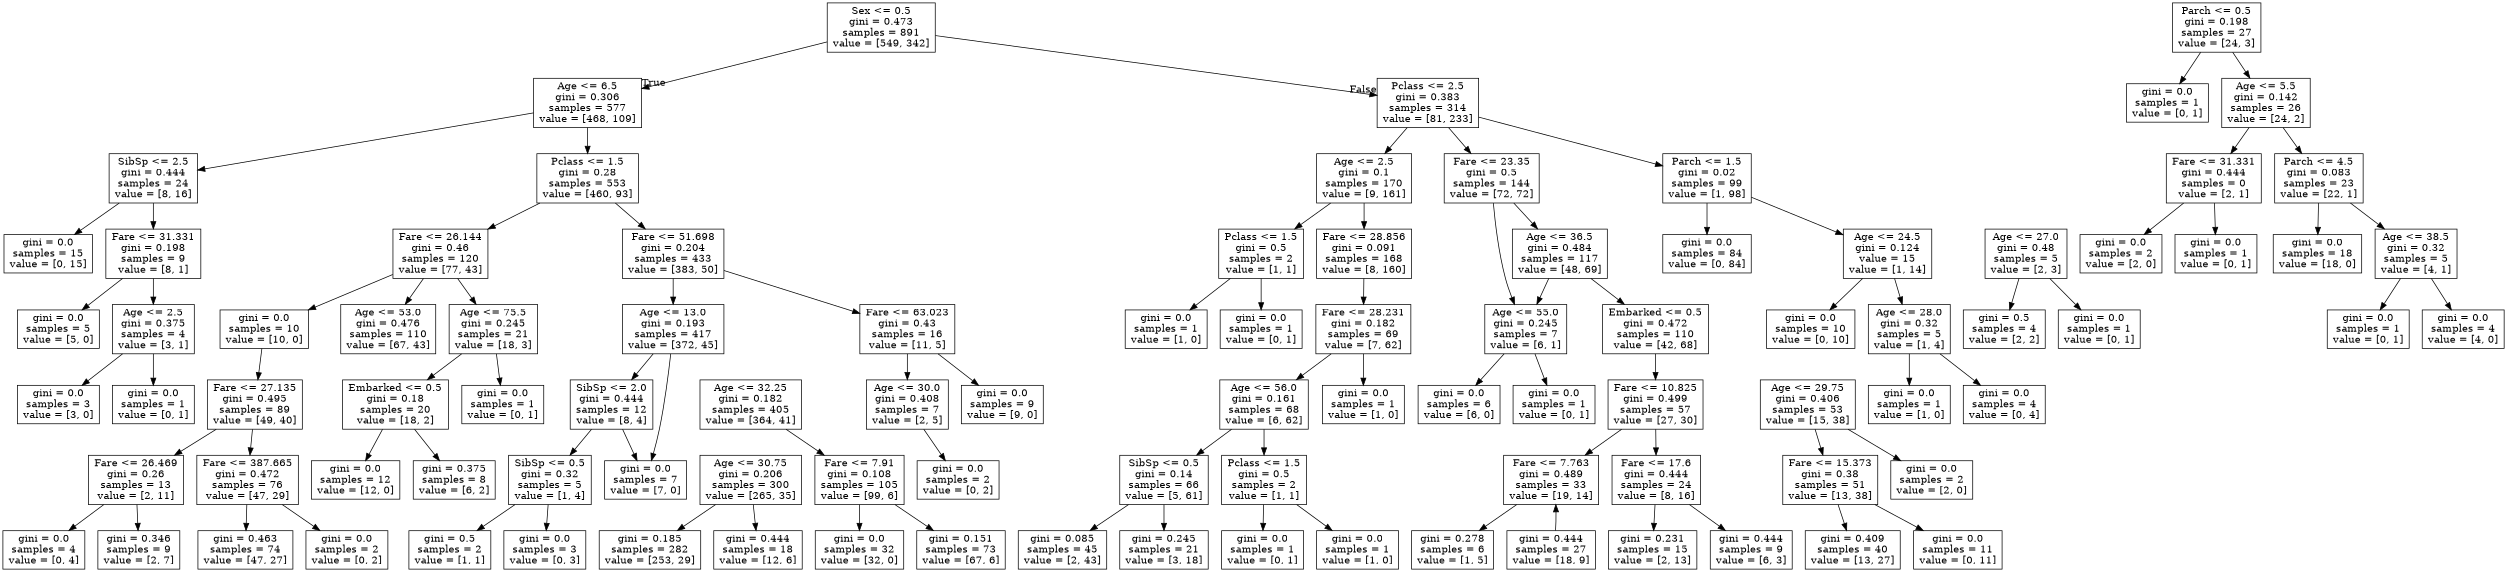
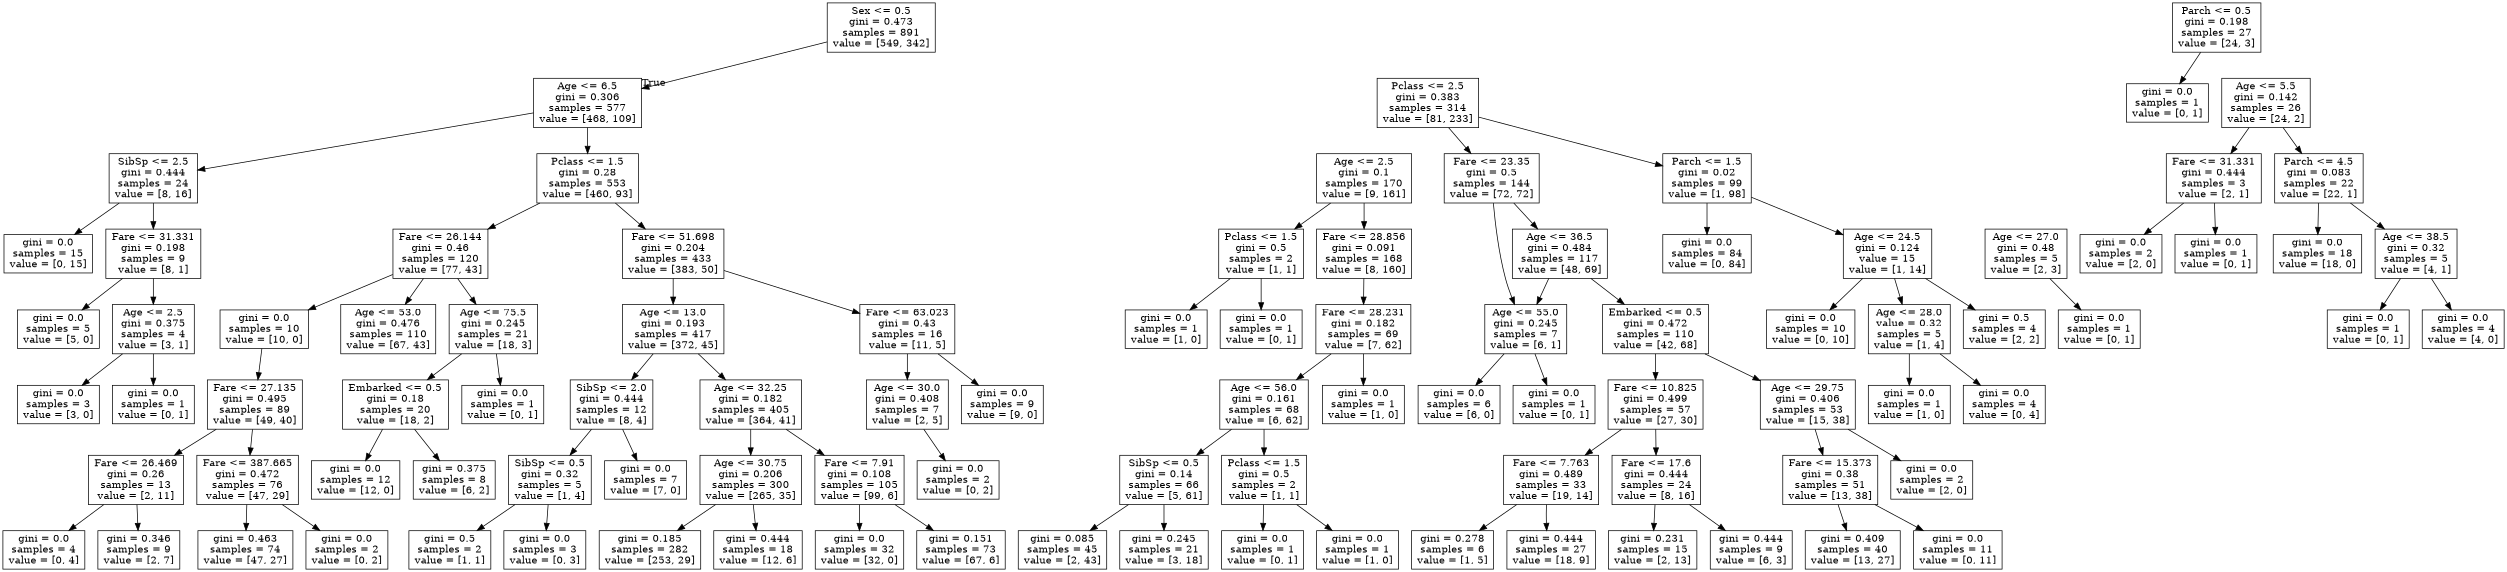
  digraph {
    node [shape=box]
    n1 [label="Sex <= 0.5\ngini = 0.473\nsamples = 891\nvalue = [549, 342]"]
    n2 [label="Age <= 6.5\ngini = 0.306\nsamples = 577\nvalue = [468, 109]"]
    n3 [label="Pclass <= 2.5\ngini = 0.383\nsamples = 314\nvalue = [81, 233]"]
    n4 [label="SibSp <= 2.5\ngini = 0.444\nsamples = 24\nvalue = [8, 16]"]
    n5 [label="Pclass <= 1.5\ngini = 0.28\nsamples = 553\nvalue = [460, 93]"]
    n6 [label="Age <= 2.5\ngini = 0.1\nsamples = 170\nvalue = [9, 161]"]
    n7 [label="Fare <= 23.35\ngini = 0.5\nsamples = 144\nvalue = [72, 72]"]
    n8 [label="Parch <= 1.5\ngini = 0.02\nsamples = 99\nvalue = [1, 98]"]
    n9 [label="gini = 0.0\nsamples = 15\nvalue = [0, 15]"]
    n10 [label="Fare <= 31.331\ngini = 0.198\nsamples = 9\nvalue = [8, 1]"]
    n11 [label="Fare <= 26.144\ngini = 0.46\nsamples = 120\nvalue = [77, 43]"]
    n12 [label="Fare <= 51.698\ngini = 0.204\nsamples = 433\nvalue = [383, 50]"]
    n13 [label="gini = 0.0\nsamples = 5\nvalue = [5, 0]"]
    n14 [label="Age <= 2.5\ngini = 0.375\nsamples = 4\nvalue = [3, 1]"]
    n15 [label="gini = 0.0\nsamples = 3\nvalue = [3, 0]"]
    n16 [label="gini = 0.0\nsamples = 1\nvalue = [0, 1]"]
    n17 [label="gini = 0.0\nsamples = 10\nvalue = [10, 0]"]
    n18 [label="Age <= 53.0\ngini = 0.476\nsamples = 110\nvalue = [67, 43]"]
    n19 [label="Age <= 75.5\ngini = 0.245\nsamples = 21\nvalue = [18, 3]"]
    n20 [label="Age <= 13.0\ngini = 0.193\nsamples = 417\nvalue = [372, 45]"]
    n21 [label="Fare <= 63.023\ngini = 0.43\nsamples = 16\nvalue = [11, 5]"]
    n22 [label="Fare <= 27.135\ngini = 0.495\nsamples = 89\nvalue = [49, 40]"]
    n23 [label="Fare <= 26.469\ngini = 0.26\nsamples = 13\nvalue = [2, 11]"]
    n24 [label="Fare <= 387.665\ngini = 0.472\nsamples = 76\nvalue = [47, 29]"]
    n25 [label="Embarked <= 0.5\ngini = 0.18\nsamples = 20\nvalue = [18, 2]"]
    n26 [label="gini = 0.0\nsamples = 1\nvalue = [0, 1]"]
    n27 [label="gini = 0.0\nsamples = 4\nvalue = [0, 4]"]
    n28 [label="gini = 0.346\nsamples = 9\nvalue = [2, 7]"]
    n29 [label="gini = 0.463\nsamples = 74\nvalue = [47, 27]"]
    n30 [label="gini = 0.0\nsamples = 2\nvalue = [0, 2]"]
    n31 [label="gini = 0.0\nsamples = 12\nvalue = [12, 0]"]
    n32 [label="gini = 0.375\nsamples = 8\nvalue = [6, 2]"]
    n33 [label="SibSp <= 2.0\ngini = 0.444\nsamples = 12\nvalue = [8, 4]"]
    n34 [label="Age <= 32.25\ngini = 0.182\nsamples = 405\nvalue = [364, 41]"]
    n35 [label="Age <= 30.0\ngini = 0.408\nsamples = 7\nvalue = [2, 5]"]
    n36 [label="gini = 0.0\nsamples = 9\nvalue = [9, 0]"]
    n37 [label="SibSp <= 0.5\ngini = 0.32\nsamples = 5\nvalue = [1, 4]"]
    n38 [label="gini = 0.0\nsamples = 7\nvalue = [7, 0]"]
    n39 [label="Age <= 30.75\ngini = 0.206\nsamples = 300\nvalue = [265, 35]"]
    n40 [label="Fare <= 7.91\ngini = 0.108\nsamples = 105\nvalue = [99, 6]"]
    n41 [label="gini = 0.5\nsamples = 2\nvalue = [1, 1]"]
    n42 [label="gini = 0.0\nsamples = 3\nvalue = [0, 3]"]
    n43 [label="gini = 0.185\nsamples = 282\nvalue = [253, 29]"]
    n44 [label="gini = 0.444\nsamples = 18\nvalue = [12, 6]"]
    n45 [label="gini = 0.0\nsamples = 32\nvalue = [32, 0]"]
    n46 [label="gini = 0.151\nsamples = 73\nvalue = [67, 6]"]
    n47 [label="gini = 0.0\nsamples = 2\nvalue = [0, 2]"]
    n48 [label="Age <= 27.0\ngini = 0.48\nsamples = 5\nvalue = [2, 3]"]
    n49 [label="gini = 0.0\nsamples = 1\nvalue = [0, 1]"]
    n50 [label="gini = 0.5\nsamples = 4\nvalue = [2, 2]"]
    n51 [label="Pclass <= 1.5\ngini = 0.5\nsamples = 2\nvalue = [1, 1]"]
    n52 [label="Fare <= 28.856\ngini = 0.091\nsamples = 168\nvalue = [8, 160]"]
    n53 [label="Age <= 36.5\ngini = 0.484\nsamples = 117\nvalue = [48, 69]"]
    n54 [label="Age <= 55.0\ngini = 0.245\nsamples = 7\nvalue = [6, 1]"]
    n55 [label="gini = 0.0\nsamples = 1\nvalue = [1, 0]"]
    n56 [label="gini = 0.0\nsamples = 1\nvalue = [0, 1]"]
    n57 [label="Fare <= 28.231\ngini = 0.182\nsamples = 69\nvalue = [7, 62]"]
    n58 [label="Age <= 56.0\ngini = 0.161\nsamples = 68\nvalue = [6, 62]"]
    n59 [label="gini = 0.0\nsamples = 1\nvalue = [1, 0]"]
    n60 [label="gini = 0.0\nsamples = 84\nvalue = [0, 84]"]
    n61 [label="Age <= 24.5\ngini = 0.124\nvalue = 15\nvalue = [1, 14]"]
    n62 [label="SibSp <= 0.5\ngini = 0.14\nsamples = 66\nvalue = [5, 61]"]
    n63 [label="Pclass <= 1.5\ngini = 0.5\nsamples = 2\nvalue = [1, 1]"]
    n64 [label="gini = 0.085\nsamples = 45\nvalue = [2, 43]"]
    n65 [label="gini = 0.245\nsamples = 21\nvalue = [3, 18]"]
    n66 [label="gini = 0.0\nsamples = 1\nvalue = [0, 1]"]
    n67 [label="gini = 0.0\nsamples = 1\nvalue = [1, 0]"]
    n68 [label="gini = 0.0\nsamples = 10\nvalue = [0, 10]"]
-   n69 [label="Age <= 28.0\ngini = 0.32\nsamples = 5\nvalue = [1, 4]"]
+   n69 [label="Age <= 28.0\nvalue = 0.32\nsamples = 5\nvalue = [1, 4]"]
    n70 [label="gini = 0.0\nsamples = 1\nvalue = [1, 0]"]
    n71 [label="gini = 0.0\nsamples = 4\nvalue = [0, 4]"]
    n72 [label="Embarked <= 0.5\ngini = 0.472\nsamples = 110\nvalue = [42, 68]"]
    n73 [label="Parch <= 0.5\ngini = 0.198\nsamples = 27\nvalue = [24, 3]"]
    n74 [label="gini = 0.0\nsamples = 1\nvalue = [0, 1]"]
    n75 [label="Age <= 5.5\ngini = 0.142\nsamples = 26\nvalue = [24, 2]"]
    n76 [label="Fare <= 10.825\ngini = 0.499\nsamples = 57\nvalue = [27, 30]"]
    n77 [label="Age <= 29.75\ngini = 0.406\nsamples = 53\nvalue = [15, 38]"]
    n78 [label="gini = 0.0\nsamples = 6\nvalue = [6, 0]"]
    n79 [label="gini = 0.0\nsamples = 1\nvalue = [0, 1]"]
    n80 [label="Fare <= 7.763\ngini = 0.489\nsamples = 33\nvalue = [19, 14]"]
    n81 [label="Fare <= 17.6\ngini = 0.444\nsamples = 24\nvalue = [8, 16]"]
    n82 [label="Fare <= 15.373\ngini = 0.38\nsamples = 51\nvalue = [13, 38]"]
    n83 [label="gini = 0.0\nsamples = 2\nvalue = [2, 0]"]
    n84 [label="gini = 0.278\nsamples = 6\nvalue = [1, 5]"]
    n85 [label="gini = 0.444\nsamples = 27\nvalue = [18, 9]"]
    n86 [label="gini = 0.231\nsamples = 15\nvalue = [2, 13]"]
    n87 [label="gini = 0.444\nsamples = 9\nvalue = [6, 3]"]
    n88 [label="gini = 0.409\nsamples = 40\nvalue = [13, 27]"]
    n89 [label="gini = 0.0\nsamples = 11\nvalue = [0, 11]"]
-   n90 [label="Fare <= 31.331\ngini = 0.444\nsamples = 0\nvalue = [2, 1]"]
-   n91 [label="Parch <= 4.5\ngini = 0.083\nsamples = 23\nvalue = [22, 1]"]
+   n90 [label="Fare <= 31.331\ngini = 0.444\nsamples = 3\nvalue = [2, 1]"]
+   n91 [label="Parch <= 4.5\ngini = 0.083\nsamples = 22\nvalue = [22, 1]"]
    n92 [label="gini = 0.0\nsamples = 2\nvalue = [2, 0]"]
    n93 [label="gini = 0.0\nsamples = 1\nvalue = [0, 1]"]
    n94 [label="gini = 0.0\nsamples = 18\nvalue = [18, 0]"]
    n95 [label="Age <= 38.5\ngini = 0.32\nsamples = 5\nvalue = [4, 1]"]
    n96 [label="gini = 0.0\nsamples = 1\nvalue = [0, 1]"]
    n97 [label="gini = 0.0\nsamples = 4\nvalue = [4, 0]"]
    n1 -> n2 [headlabel=True labelangle=45 labeldistance=2.5]
-   n1 -> n3 [headlabel=False labelangle=-45 labeldistance=2.5]
    n2 -> n4
    n2 -> n5
-   n3 -> n6
    n3 -> n7
    n3 -> n8
    n4 -> n9
    n4 -> n10
    n5 -> n11
    n5 -> n12
    n6 -> n51
    n6 -> n52
    n7 -> n53
    n7 -> n54
    n8 -> n60
    n8 -> n61
    n10 -> n13
    n10 -> n14
    n11 -> n17
    n11 -> n18
    n11 -> n19
    n12 -> n20
    n12 -> n21
    n14 -> n15
    n14 -> n16
    n17 -> n22
    n19 -> n25
    n19 -> n26
    n20 -> n33
-   n20 -> n38
+   n20 -> n34
    n21 -> n35
    n21 -> n36
    n22 -> n23
    n22 -> n24
    n23 -> n27
    n23 -> n28
    n24 -> n29
    n24 -> n30
    n25 -> n31
    n25 -> n32
    n33 -> n37
    n33 -> n38
+   n34 -> n39
    n34 -> n40
    n35 -> n47
    n37 -> n41
    n37 -> n42
    n39 -> n43
    n39 -> n44
    n40 -> n45
    n40 -> n46
    n48 -> n49
-   n48 -> n50
+   n61 -> n50
    n51 -> n55
    n51 -> n56
    n52 -> n57
    n53 -> n54
    n53 -> n72
    n54 -> n78
    n54 -> n79
    n57 -> n58
    n57 -> n59
    n58 -> n62
    n58 -> n63
    n61 -> n68
    n61 -> n69
    n62 -> n64
    n62 -> n65
    n63 -> n66
    n63 -> n67
    n69 -> n70
    n69 -> n71
    n72 -> n76
+   n72 -> n77
    n73 -> n74
-   n73 -> n75
    n75 -> n90
    n75 -> n91
    n76 -> n80
    n76 -> n81
    n77 -> n82
    n77 -> n83
    n80 -> n84
-   n85 -> n80
+   n80 -> n85
    n81 -> n86
    n81 -> n87
    n82 -> n88
    n82 -> n89
    n90 -> n92
    n90 -> n93
    n91 -> n94
    n91 -> n95
    n95 -> n96
    n95 -> n97
  }
